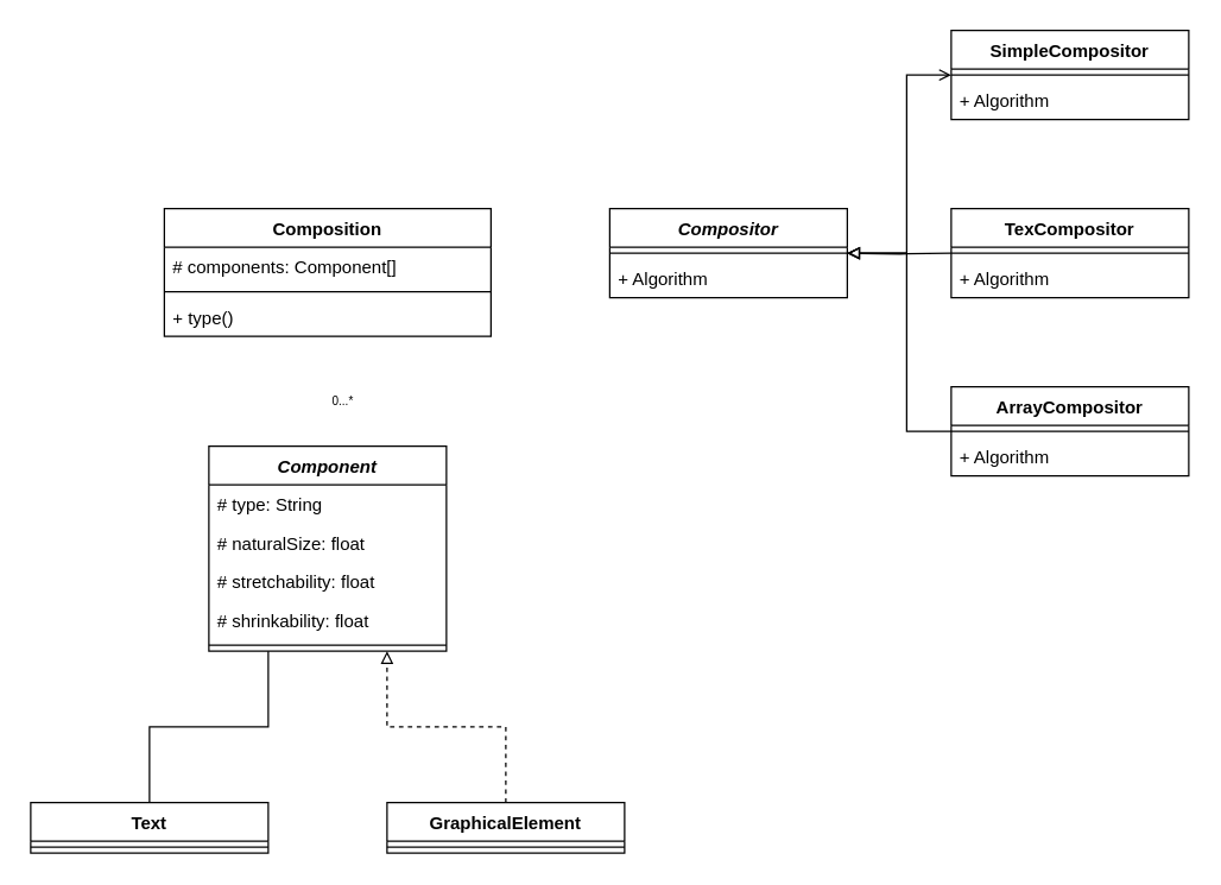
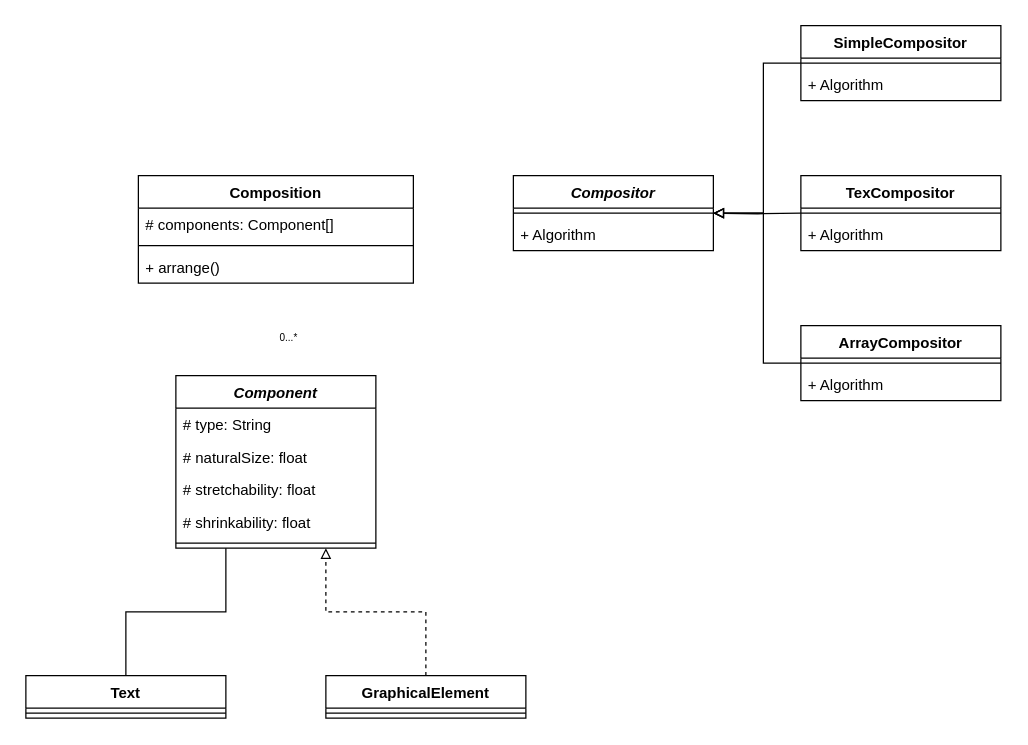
  <mxCell id="0" />
  <mxCell id="1" parent="0" />
  <mxCell id="2" value="Component" style="swimlane;fontStyle=3;align=center;verticalAlign=top;childLayout=stackLayout;horizontal=1;startSize=26;horizontalStack=0;resizeParent=1;resizeParentMax=0;resizeLast=0;collapsible=1;marginBottom=0;" vertex="1" parent="1"><mxGeometry x="140" y="300" width="160" height="138" as="geometry" /></mxCell>
  <mxCell id="3" value="# type: String" style="text;strokeColor=none;fillColor=none;align=left;verticalAlign=top;spacingLeft=4;spacingRight=4;overflow=hidden;rotatable=0;points=[[0,0.5],[1,0.5]];portConstraint=eastwest;" vertex="1" parent="2"><mxGeometry y="26" width="160" height="26" as="geometry" /></mxCell>
  <mxCell id="4" value="# naturalSize: float" style="text;strokeColor=none;fillColor=none;align=left;verticalAlign=top;spacingLeft=4;spacingRight=4;overflow=hidden;rotatable=0;points=[[0,0.5],[1,0.5]];portConstraint=eastwest;" vertex="1" parent="2"><mxGeometry y="52" width="160" height="26" as="geometry" /></mxCell>
  <mxCell id="5" value="# stretchability: float" style="text;strokeColor=none;fillColor=none;align=left;verticalAlign=top;spacingLeft=4;spacingRight=4;overflow=hidden;rotatable=0;points=[[0,0.5],[1,0.5]];portConstraint=eastwest;" vertex="1" parent="2"><mxGeometry y="78" width="160" height="26" as="geometry" /></mxCell>
  <mxCell id="6" value="# shrinkability: float" style="text;strokeColor=none;fillColor=none;align=left;verticalAlign=top;spacingLeft=4;spacingRight=4;overflow=hidden;rotatable=0;points=[[0,0.5],[1,0.5]];portConstraint=eastwest;" vertex="1" parent="2"><mxGeometry y="104" width="160" height="26" as="geometry" /></mxCell>
  <mxCell id="7" value="" style="line;strokeWidth=1;fillColor=none;align=left;verticalAlign=middle;spacingTop=-1;spacingLeft=3;spacingRight=3;rotatable=0;labelPosition=right;points=[];portConstraint=eastwest;" vertex="1" parent="2"><mxGeometry y="130" width="160" height="8" as="geometry" /></mxCell>
  <mxCell id="8" style="edgeStyle=orthogonalEdgeStyle;rounded=0;orthogonalLoop=1;jettySize=auto;html=1;exitX=0.5;exitY=0;exitDx=0;exitDy=0;fontColor=#000000;entryX=0.25;entryY=1;entryDx=0;entryDy=0;endArrow=none;endFill=0;" edge="1" parent="1" source="9" target="2"><mxGeometry relative="1" as="geometry"><mxPoint x="200" y="450" as="targetPoint" /></mxGeometry></mxCell>
  <mxCell id="9" value="Text" style="swimlane;fontStyle=1;align=center;verticalAlign=top;childLayout=stackLayout;horizontal=1;startSize=26;horizontalStack=0;resizeParent=1;resizeParentMax=0;resizeLast=0;collapsible=1;marginBottom=0;fontColor=#000000;" vertex="1" parent="1"><mxGeometry x="20" y="540" width="160" height="34" as="geometry" /></mxCell>
  <mxCell id="10" value="" style="line;strokeWidth=1;fillColor=none;align=left;verticalAlign=middle;spacingTop=-1;spacingLeft=3;spacingRight=3;rotatable=0;labelPosition=right;points=[];portConstraint=eastwest;fontColor=#CCCCCC;" vertex="1" parent="9"><mxGeometry y="26" width="160" height="8" as="geometry" /></mxCell>
  <mxCell id="11" style="edgeStyle=orthogonalEdgeStyle;rounded=0;orthogonalLoop=1;jettySize=auto;html=1;exitX=0.5;exitY=0;exitDx=0;exitDy=0;entryX=0.75;entryY=1;entryDx=0;entryDy=0;fontColor=#000000;endArrow=block;endFill=0;dashed=1;" edge="1" parent="1" source="12" target="2"><mxGeometry relative="1" as="geometry" /></mxCell>
  <mxCell id="12" value="GraphicalElement" style="swimlane;fontStyle=1;align=center;verticalAlign=top;childLayout=stackLayout;horizontal=1;startSize=26;horizontalStack=0;resizeParent=1;resizeParentMax=0;resizeLast=0;collapsible=1;marginBottom=0;fontColor=#000000;" vertex="1" parent="1"><mxGeometry x="260" y="540" width="160" height="34" as="geometry" /></mxCell>
  <mxCell id="13" value="" style="line;strokeWidth=1;fillColor=none;align=left;verticalAlign=middle;spacingTop=-1;spacingLeft=3;spacingRight=3;rotatable=0;labelPosition=right;points=[];portConstraint=eastwest;fontColor=#CCCCCC;" vertex="1" parent="12"><mxGeometry y="26" width="160" height="8" as="geometry" /></mxCell>
  <mxCell id="14" value="Composition" style="swimlane;fontStyle=1;align=center;verticalAlign=top;childLayout=stackLayout;horizontal=1;startSize=26;horizontalStack=0;resizeParent=1;resizeParentMax=0;resizeLast=0;collapsible=1;marginBottom=0;fontColor=#000000;" vertex="1" parent="1"><mxGeometry x="110" y="140" width="220" height="86" as="geometry" /></mxCell>
  <mxCell id="15" value="# components: Component[]" style="text;strokeColor=none;fillColor=none;align=left;verticalAlign=top;spacingLeft=4;spacingRight=4;overflow=hidden;rotatable=0;points=[[0,0.5],[1,0.5]];portConstraint=eastwest;fontColor=#000000;" vertex="1" parent="14"><mxGeometry y="26" width="220" height="26" as="geometry" /></mxCell>
  <mxCell id="16" value="" style="line;strokeWidth=1;fillColor=none;align=left;verticalAlign=middle;spacingTop=-1;spacingLeft=3;spacingRight=3;rotatable=0;labelPosition=right;points=[];portConstraint=eastwest;fontColor=#000000;" vertex="1" parent="14"><mxGeometry y="52" width="220" height="8" as="geometry" /></mxCell>
- <mxCell id="17" value="+ type()" style="text;strokeColor=none;fillColor=none;align=left;verticalAlign=top;spacingLeft=4;spacingRight=4;overflow=hidden;rotatable=0;points=[[0,0.5],[1,0.5]];portConstraint=eastwest;fontColor=#000000;" vertex="1" parent="14"><mxGeometry y="60" width="220" height="26" as="geometry" /></mxCell>
+ <mxCell id="17" value="+ arrange()" style="text;strokeColor=none;fillColor=none;align=left;verticalAlign=top;spacingLeft=4;spacingRight=4;overflow=hidden;rotatable=0;points=[[0,0.5],[1,0.5]];portConstraint=eastwest;fontColor=#000000;" vertex="1" parent="14"><mxGeometry y="60" width="220" height="26" as="geometry" /></mxCell>
  <mxCell id="18" value="0...*" style="text;html=1;align=center;verticalAlign=middle;resizable=0;points=[];autosize=1;strokeColor=none;fillColor=none;fontColor=#000000;fontSize=8;" vertex="1" parent="1"><mxGeometry x="215" y="260" width="30" height="20" as="geometry" /></mxCell>
  <mxCell id="19" value="Compositor" style="swimlane;fontStyle=3;align=center;verticalAlign=top;childLayout=stackLayout;horizontal=1;startSize=26;horizontalStack=0;resizeParent=1;resizeParentMax=0;resizeLast=0;collapsible=1;marginBottom=0;fontSize=12;fontColor=#000000;" vertex="1" parent="1"><mxGeometry x="410" y="140" width="160" height="60" as="geometry" /></mxCell>
  <mxCell id="20" value="" style="line;strokeWidth=1;fillColor=none;align=left;verticalAlign=middle;spacingTop=-1;spacingLeft=3;spacingRight=3;rotatable=0;labelPosition=right;points=[];portConstraint=eastwest;fontSize=8;fontColor=#000000;" vertex="1" parent="19"><mxGeometry y="26" width="160" height="8" as="geometry" /></mxCell>
  <mxCell id="21" value="+ Algorithm" style="text;strokeColor=none;fillColor=none;align=left;verticalAlign=top;spacingLeft=4;spacingRight=4;overflow=hidden;rotatable=0;points=[[0,0.5],[1,0.5]];portConstraint=eastwest;fontSize=12;fontColor=#000000;" vertex="1" parent="19"><mxGeometry y="34" width="160" height="26" as="geometry" /></mxCell>
- <mxCell id="22" style="edgeStyle=orthogonalEdgeStyle;rounded=0;orthogonalLoop=1;jettySize=auto;html=1;exitX=1;exitY=0.5;exitDx=0;exitDy=0;entryX=0;entryY=0.5;entryDx=0;entryDy=0;fontSize=12;fontColor=#000000;startArrow=block;startFill=0;endArrow=open;endFill=0;" edge="1" parent="1" source="19" target="23"><mxGeometry relative="1" as="geometry"><Array as="points"><mxPoint x="610" y="170" /><mxPoint x="610" y="50" /></Array></mxGeometry></mxCell>
+ <mxCell id="22" style="edgeStyle=orthogonalEdgeStyle;rounded=0;orthogonalLoop=1;jettySize=auto;html=1;exitX=1;exitY=0.5;exitDx=0;exitDy=0;entryX=0;entryY=0.5;entryDx=0;entryDy=0;fontSize=12;fontColor=#000000;startArrow=block;startFill=0;endArrow=none;endFill=0;" edge="1" parent="1" source="19" target="23"><mxGeometry relative="1" as="geometry"><Array as="points"><mxPoint x="610" y="170" /><mxPoint x="610" y="50" /></Array></mxGeometry></mxCell>
  <mxCell id="23" value="SimpleCompositor" style="swimlane;fontStyle=1;align=center;verticalAlign=top;childLayout=stackLayout;horizontal=1;startSize=26;horizontalStack=0;resizeParent=1;resizeParentMax=0;resizeLast=0;collapsible=1;marginBottom=0;fontSize=12;fontColor=#000000;" vertex="1" parent="1"><mxGeometry x="640" y="20" width="160" height="60" as="geometry" /></mxCell>
  <mxCell id="24" value="" style="line;strokeWidth=1;fillColor=none;align=left;verticalAlign=middle;spacingTop=-1;spacingLeft=3;spacingRight=3;rotatable=0;labelPosition=right;points=[];portConstraint=eastwest;fontSize=8;fontColor=#000000;" vertex="1" parent="23"><mxGeometry y="26" width="160" height="8" as="geometry" /></mxCell>
  <mxCell id="25" value="+ Algorithm" style="text;strokeColor=none;fillColor=none;align=left;verticalAlign=top;spacingLeft=4;spacingRight=4;overflow=hidden;rotatable=0;points=[[0,0.5],[1,0.5]];portConstraint=eastwest;fontSize=12;fontColor=#000000;" vertex="1" parent="23"><mxGeometry y="34" width="160" height="26" as="geometry" /></mxCell>
  <mxCell id="26" style="edgeStyle=orthogonalEdgeStyle;rounded=0;orthogonalLoop=1;jettySize=auto;html=1;fontSize=12;fontColor=#000000;startArrow=block;startFill=0;endArrow=none;endFill=0;entryX=0;entryY=0.5;entryDx=0;entryDy=0;" edge="1" parent="1" target="27"><mxGeometry relative="1" as="geometry"><mxPoint x="570" y="170" as="sourcePoint" /></mxGeometry></mxCell>
  <mxCell id="27" value="TexCompositor" style="swimlane;fontStyle=1;align=center;verticalAlign=top;childLayout=stackLayout;horizontal=1;startSize=26;horizontalStack=0;resizeParent=1;resizeParentMax=0;resizeLast=0;collapsible=1;marginBottom=0;fontSize=12;fontColor=#000000;" vertex="1" parent="1"><mxGeometry x="640" y="140" width="160" height="60" as="geometry" /></mxCell>
  <mxCell id="28" value="" style="line;strokeWidth=1;fillColor=none;align=left;verticalAlign=middle;spacingTop=-1;spacingLeft=3;spacingRight=3;rotatable=0;labelPosition=right;points=[];portConstraint=eastwest;fontSize=8;fontColor=#000000;" vertex="1" parent="27"><mxGeometry y="26" width="160" height="8" as="geometry" /></mxCell>
  <mxCell id="29" value="+ Algorithm" style="text;strokeColor=none;fillColor=none;align=left;verticalAlign=top;spacingLeft=4;spacingRight=4;overflow=hidden;rotatable=0;points=[[0,0.5],[1,0.5]];portConstraint=eastwest;fontSize=12;fontColor=#000000;" vertex="1" parent="27"><mxGeometry y="34" width="160" height="26" as="geometry" /></mxCell>
  <mxCell id="30" style="edgeStyle=orthogonalEdgeStyle;rounded=0;orthogonalLoop=1;jettySize=auto;html=1;exitX=0;exitY=0.5;exitDx=0;exitDy=0;fontSize=12;fontColor=#000000;startArrow=block;startFill=0;endArrow=none;endFill=0;entryX=0;entryY=0.5;entryDx=0;entryDy=0;" edge="1" parent="1" target="31"><mxGeometry relative="1" as="geometry"><mxPoint x="570" y="170" as="sourcePoint" /><Array as="points"><mxPoint x="610" y="170" /><mxPoint x="610" y="290" /></Array></mxGeometry></mxCell>
  <mxCell id="31" value="ArrayCompositor" style="swimlane;fontStyle=1;align=center;verticalAlign=top;childLayout=stackLayout;horizontal=1;startSize=26;horizontalStack=0;resizeParent=1;resizeParentMax=0;resizeLast=0;collapsible=1;marginBottom=0;fontSize=12;fontColor=#000000;" vertex="1" parent="1"><mxGeometry x="640" y="260" width="160" height="60" as="geometry" /></mxCell>
  <mxCell id="32" value="" style="line;strokeWidth=1;fillColor=none;align=left;verticalAlign=middle;spacingTop=-1;spacingLeft=3;spacingRight=3;rotatable=0;labelPosition=right;points=[];portConstraint=eastwest;fontSize=8;fontColor=#000000;" vertex="1" parent="31"><mxGeometry y="26" width="160" height="8" as="geometry" /></mxCell>
  <mxCell id="33" value="+ Algorithm" style="text;strokeColor=none;fillColor=none;align=left;verticalAlign=top;spacingLeft=4;spacingRight=4;overflow=hidden;rotatable=0;points=[[0,0.5],[1,0.5]];portConstraint=eastwest;fontSize=12;fontColor=#000000;" vertex="1" parent="31"><mxGeometry y="34" width="160" height="26" as="geometry" /></mxCell>
